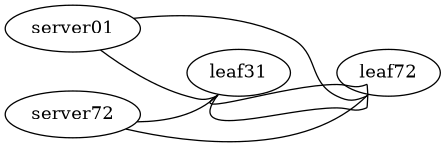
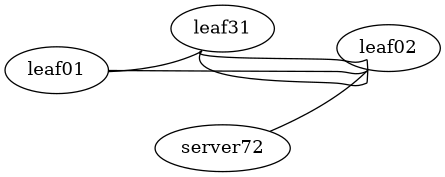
  graph {
    rankdir=LR
    node [function=leaf os="CumulusCommunity/cumulus-vx"]
    edge [headport=swp1 tailport=eth1]
    n1 [label=leaf31]
-   leaf02 [label=leaf72]
-   server01 [function=host os="CumulusCommunity/boot_camp_server"]
+   leaf02
+   server01 [function=host os="CumulusCommunity/boot_camp_server" label=leaf01]
    n4 [function=host label=server72 os="CumulusCommunity/boot_camp_server"]
    n1 -- leaf02 [headport=swp51 tailport=swp51]
    n1 -- leaf02 [headport=swp52 tailport=swp52]
    server01 -- n1 [left_mac="00:03:00:11:11:01"]
    server01 -- leaf02 [left_mac="00:03:00:11:11:02" tailport=eth2]
-   n4 -- n1 [headport=swp2 left_mac="00:03:00:22:22:01"]
    n4 -- leaf02 [headport=swp2 left_mac="00:03:00:22:22:02" tailport=eth2]
  }
